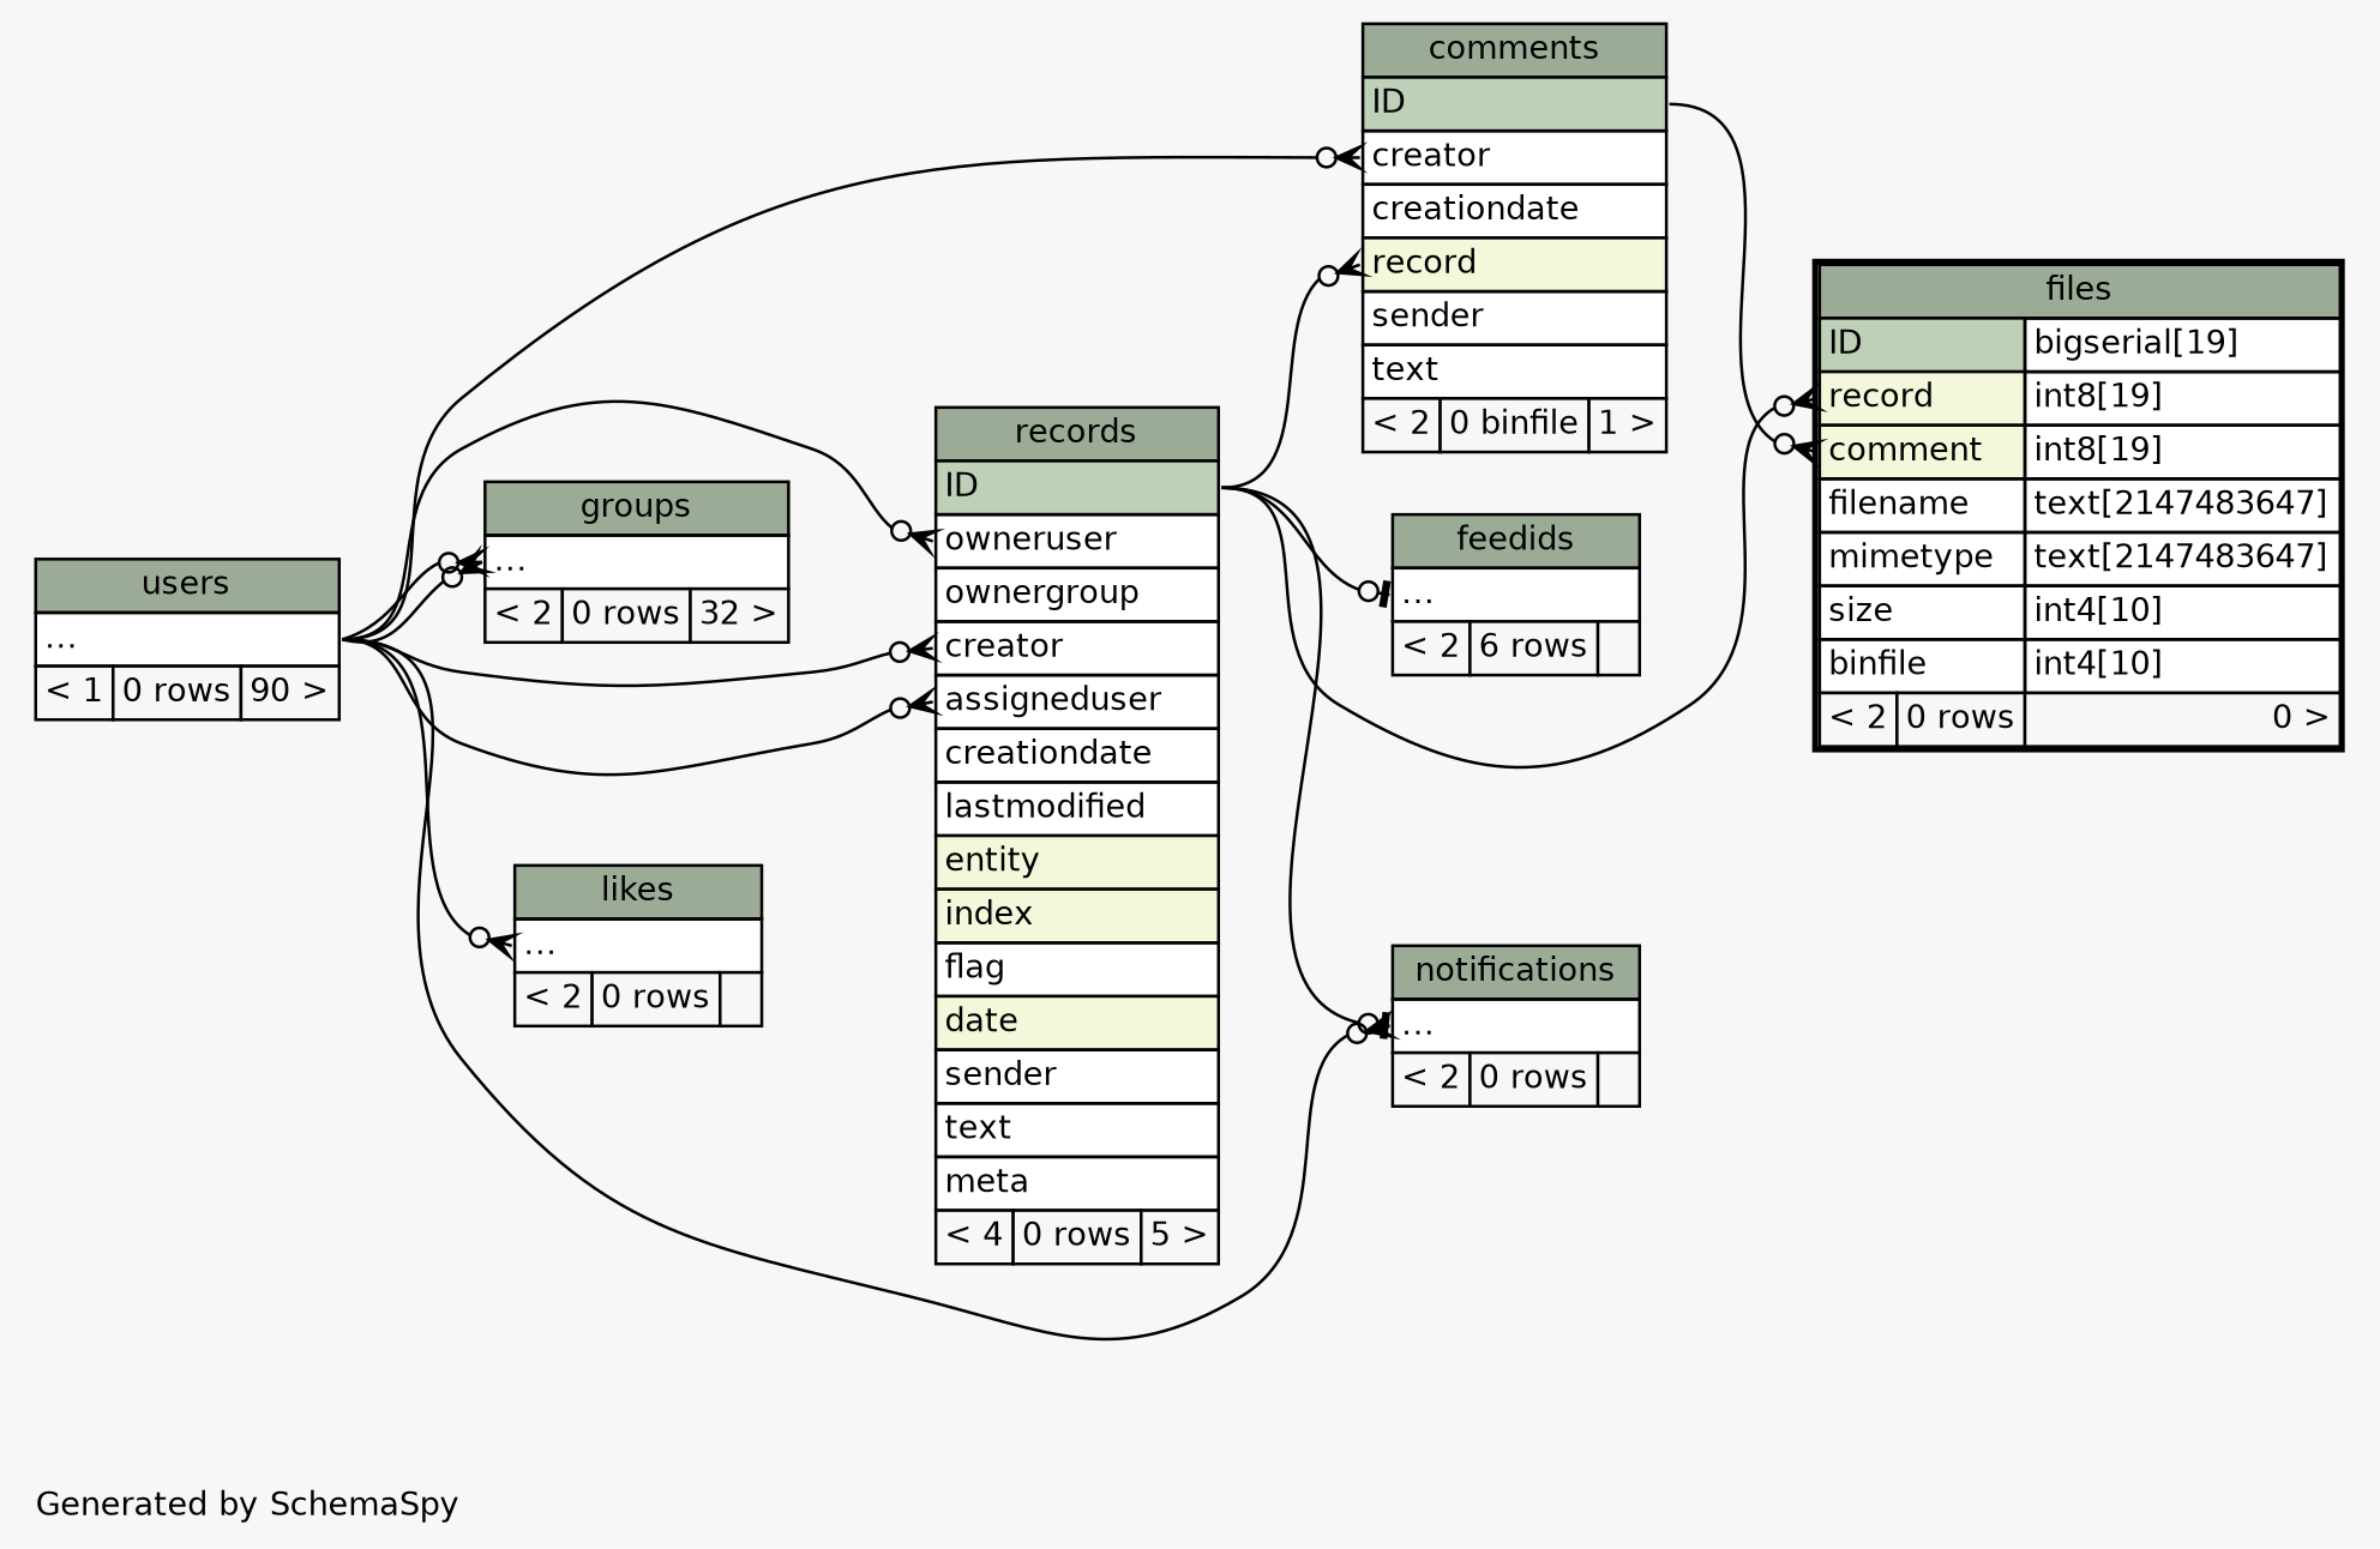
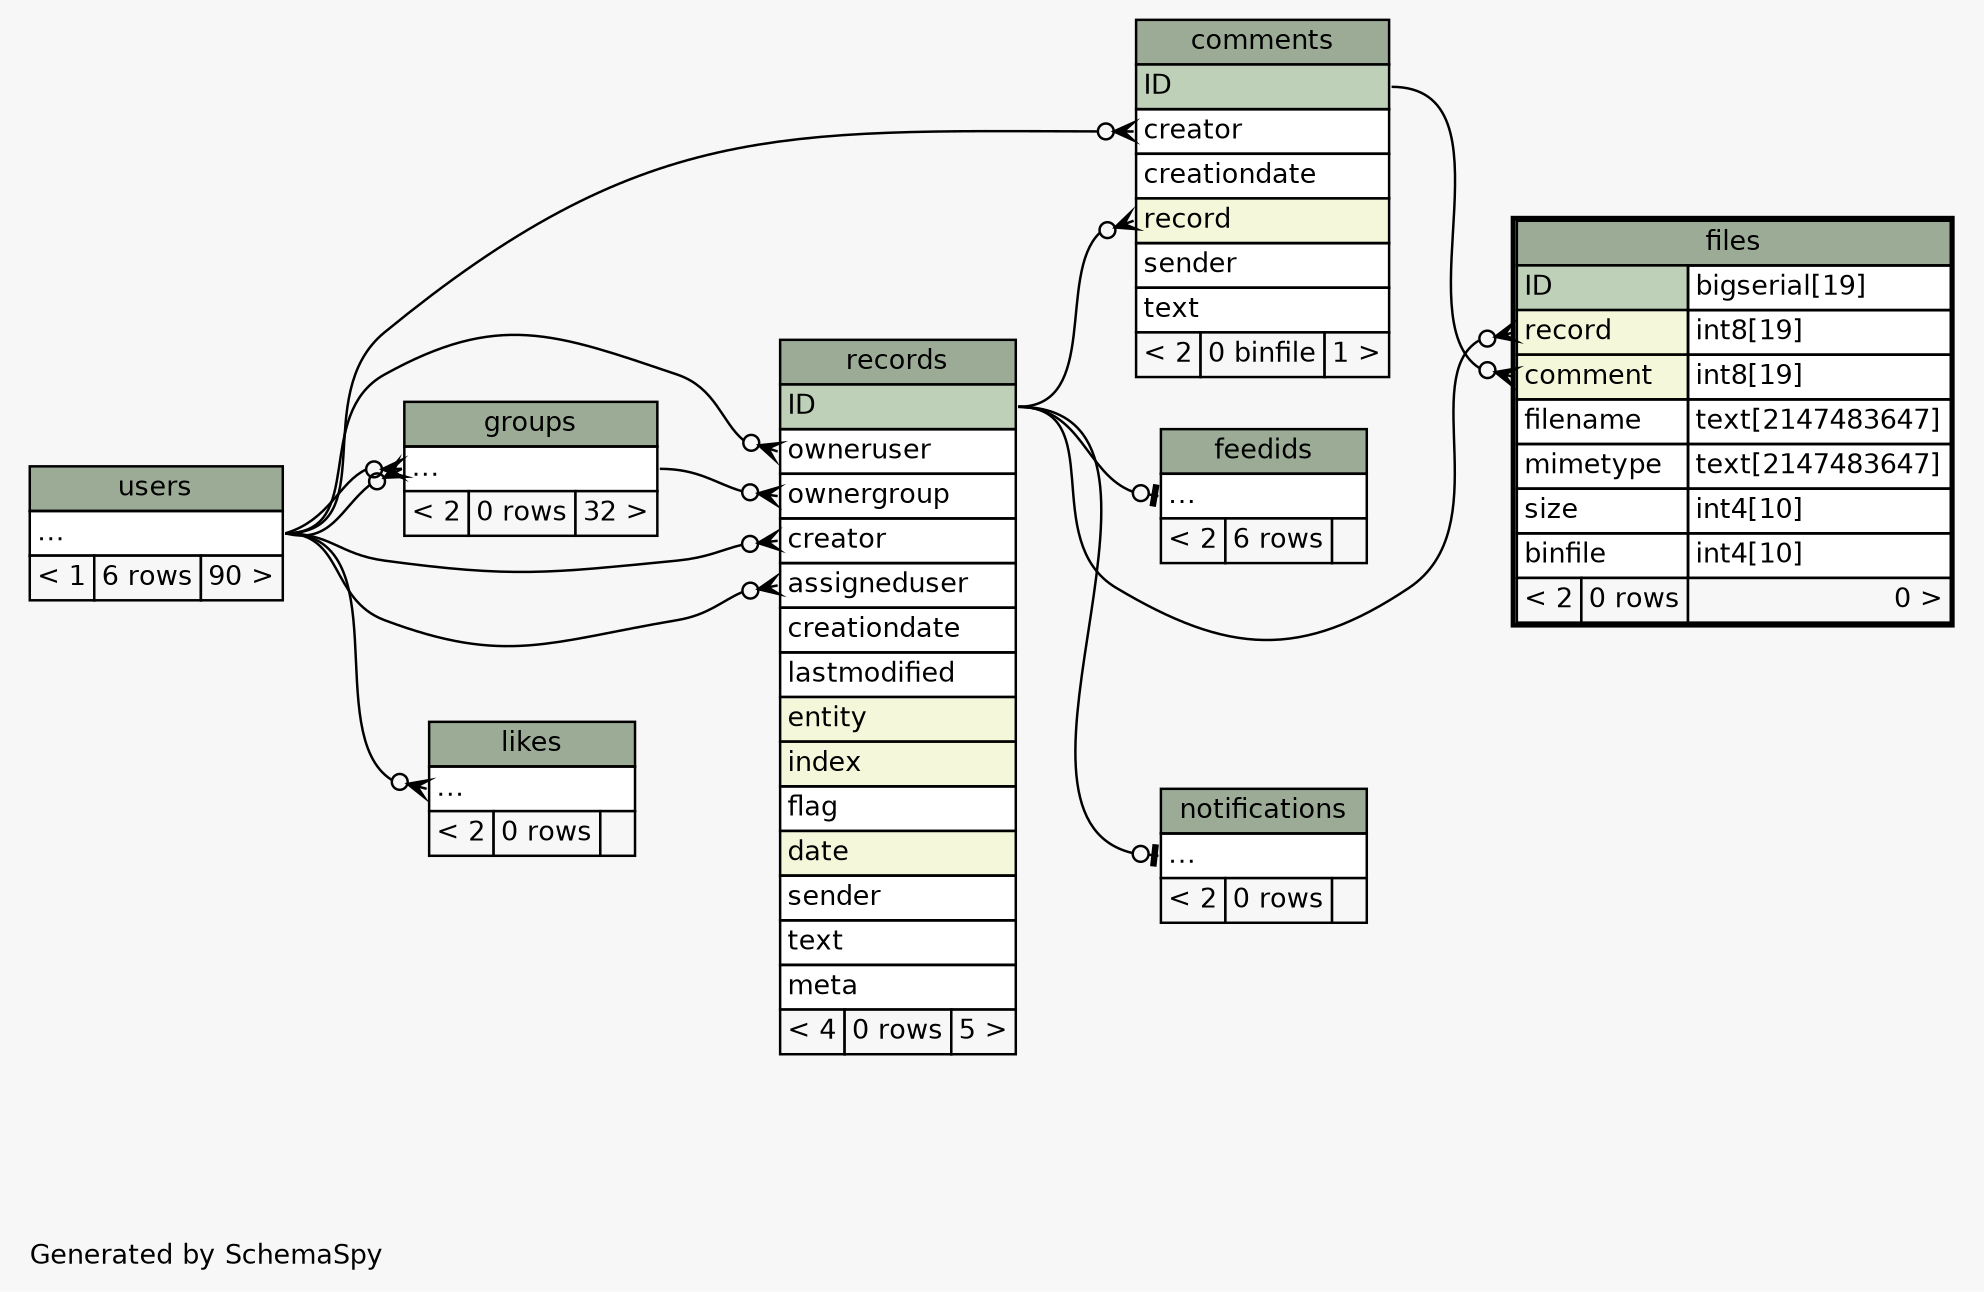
  digraph {
    bgcolor="#f7f7f7"
    fontname=Helvetica
    fontsize=11
    label="\nGenerated by SchemaSpy"
    labeljust=l
    nodesep=0.18
    rankdir=RL
    ranksep=0.46
    node [fontname=Helvetica fontsize=11 shape=plaintext]
    edge [arrowhead=none arrowsize=0.8 arrowtail=crowodot dir=back headport="elipses:e" tailport="elipses:w"]
    n1 [label=<     <TABLE BORDER="0" CELLBORDER="1" CELLSPACING="0" BGCOLOR="#ffffff">       <TR><TD COLSPAN="3" BGCOLOR="#9bab96" ALIGN="CENTER">comments</TD></TR>       <TR><TD PORT="ID" COLSPAN="3" BGCOLOR="#bed1b8" ALIGN="LEFT">ID</TD></TR>       <TR><TD PORT="creator" COLSPAN="3" ALIGN="LEFT">creator</TD></TR>       <TR><TD PORT="creationdate" COLSPAN="3" ALIGN="LEFT">creationdate</TD></TR>       <TR><TD PORT="record" COLSPAN="3" BGCOLOR="#f4f7da" ALIGN="LEFT">record</TD></TR>       <TR><TD PORT="sender" COLSPAN="3" ALIGN="LEFT">sender</TD></TR>       <TR><TD PORT="text" COLSPAN="3" ALIGN="LEFT">text</TD></TR>       <TR><TD ALIGN="LEFT" BGCOLOR="#f7f7f7">&lt; 2</TD><TD ALIGN="RIGHT" BGCOLOR="#f7f7f7">0 binfile</TD><TD ALIGN="RIGHT" BGCOLOR="#f7f7f7">1 &gt;</TD></TR>     </TABLE>>]
-   n2 [label=<     <TABLE BORDER="0" CELLBORDER="1" CELLSPACING="0" BGCOLOR="#ffffff">       <TR><TD COLSPAN="3" BGCOLOR="#9bab96" ALIGN="CENTER">users</TD></TR>       <TR><TD PORT="elipses" COLSPAN="3" ALIGN="LEFT">...</TD></TR>       <TR><TD ALIGN="LEFT" BGCOLOR="#f7f7f7">&lt; 1</TD><TD ALIGN="RIGHT" BGCOLOR="#f7f7f7">0 rows</TD><TD ALIGN="RIGHT" BGCOLOR="#f7f7f7">90 &gt;</TD></TR>     </TABLE>>]
+   n2 [label=<     <TABLE BORDER="0" CELLBORDER="1" CELLSPACING="0" BGCOLOR="#ffffff">       <TR><TD COLSPAN="3" BGCOLOR="#9bab96" ALIGN="CENTER">users</TD></TR>       <TR><TD PORT="elipses" COLSPAN="3" ALIGN="LEFT">...</TD></TR>       <TR><TD ALIGN="LEFT" BGCOLOR="#f7f7f7">&lt; 1</TD><TD ALIGN="RIGHT" BGCOLOR="#f7f7f7">6 rows</TD><TD ALIGN="RIGHT" BGCOLOR="#f7f7f7">90 &gt;</TD></TR>     </TABLE>>]
    n3 [label=<     <TABLE BORDER="0" CELLBORDER="1" CELLSPACING="0" BGCOLOR="#ffffff">       <TR><TD COLSPAN="3" BGCOLOR="#9bab96" ALIGN="CENTER">records</TD></TR>       <TR><TD PORT="ID" COLSPAN="3" BGCOLOR="#bed1b8" ALIGN="LEFT">ID</TD></TR>       <TR><TD PORT="owneruser" COLSPAN="3" ALIGN="LEFT">owneruser</TD></TR>       <TR><TD PORT="ownergroup" COLSPAN="3" ALIGN="LEFT">ownergroup</TD></TR>       <TR><TD PORT="creator" COLSPAN="3" ALIGN="LEFT">creator</TD></TR>       <TR><TD PORT="assigneduser" COLSPAN="3" ALIGN="LEFT">assigneduser</TD></TR>       <TR><TD PORT="creationdate" COLSPAN="3" ALIGN="LEFT">creationdate</TD></TR>       <TR><TD PORT="lastmodified" COLSPAN="3" ALIGN="LEFT">lastmodified</TD></TR>       <TR><TD PORT="entity" COLSPAN="3" BGCOLOR="#f4f7da" ALIGN="LEFT">entity</TD></TR>       <TR><TD PORT="index" COLSPAN="3" BGCOLOR="#f4f7da" ALIGN="LEFT">index</TD></TR>       <TR><TD PORT="flag" COLSPAN="3" ALIGN="LEFT">flag</TD></TR>       <TR><TD PORT="date" COLSPAN="3" BGCOLOR="#f4f7da" ALIGN="LEFT">date</TD></TR>       <TR><TD PORT="sender" COLSPAN="3" ALIGN="LEFT">sender</TD></TR>       <TR><TD PORT="text" COLSPAN="3" ALIGN="LEFT">text</TD></TR>       <TR><TD PORT="meta" COLSPAN="3" ALIGN="LEFT">meta</TD></TR>       <TR><TD ALIGN="LEFT" BGCOLOR="#f7f7f7">&lt; 4</TD><TD ALIGN="RIGHT" BGCOLOR="#f7f7f7">0 rows</TD><TD ALIGN="RIGHT" BGCOLOR="#f7f7f7">5 &gt;</TD></TR>     </TABLE>>]
    n4 [label=<     <TABLE BORDER="0" CELLBORDER="1" CELLSPACING="0" BGCOLOR="#ffffff">       <TR><TD COLSPAN="3" BGCOLOR="#9bab96" ALIGN="CENTER">groups</TD></TR>       <TR><TD PORT="elipses" COLSPAN="3" ALIGN="LEFT">...</TD></TR>       <TR><TD ALIGN="LEFT" BGCOLOR="#f7f7f7">&lt; 2</TD><TD ALIGN="RIGHT" BGCOLOR="#f7f7f7">0 rows</TD><TD ALIGN="RIGHT" BGCOLOR="#f7f7f7">32 &gt;</TD></TR>     </TABLE>>]
    n5 [label=<     <TABLE BORDER="0" CELLBORDER="1" CELLSPACING="0" BGCOLOR="#ffffff">       <TR><TD COLSPAN="3" BGCOLOR="#9bab96" ALIGN="CENTER">feedids</TD></TR>       <TR><TD PORT="elipses" COLSPAN="3" ALIGN="LEFT">...</TD></TR>       <TR><TD ALIGN="LEFT" BGCOLOR="#f7f7f7">&lt; 2</TD><TD ALIGN="RIGHT" BGCOLOR="#f7f7f7">6 rows</TD><TD ALIGN="RIGHT" BGCOLOR="#f7f7f7">  </TD></TR>     </TABLE>>]
    n6 [label=<     <TABLE BORDER="2" CELLBORDER="1" CELLSPACING="0" BGCOLOR="#ffffff">       <TR><TD COLSPAN="3" BGCOLOR="#9bab96" ALIGN="CENTER">files</TD></TR>       <TR><TD PORT="ID" COLSPAN="2" BGCOLOR="#bed1b8" ALIGN="LEFT">ID</TD><TD PORT="ID.type" ALIGN="LEFT">bigserial[19]</TD></TR>       <TR><TD PORT="record" COLSPAN="2" BGCOLOR="#f4f7da" ALIGN="LEFT">record</TD><TD PORT="record.type" ALIGN="LEFT">int8[19]</TD></TR>       <TR><TD PORT="comment" COLSPAN="2" BGCOLOR="#f4f7da" ALIGN="LEFT">comment</TD><TD PORT="comment.type" ALIGN="LEFT">int8[19]</TD></TR>       <TR><TD PORT="filename" COLSPAN="2" ALIGN="LEFT">filename</TD><TD PORT="filename.type" ALIGN="LEFT">text[2147483647]</TD></TR>       <TR><TD PORT="mimetype" COLSPAN="2" ALIGN="LEFT">mimetype</TD><TD PORT="mimetype.type" ALIGN="LEFT">text[2147483647]</TD></TR>       <TR><TD PORT="size" COLSPAN="2" ALIGN="LEFT">size</TD><TD PORT="size.type" ALIGN="LEFT">int4[10]</TD></TR>       <TR><TD PORT="binfile" COLSPAN="2" ALIGN="LEFT">binfile</TD><TD PORT="binfile.type" ALIGN="LEFT">int4[10]</TD></TR>       <TR><TD ALIGN="LEFT" BGCOLOR="#f7f7f7">&lt; 2</TD><TD ALIGN="RIGHT" BGCOLOR="#f7f7f7">0 rows</TD><TD ALIGN="RIGHT" BGCOLOR="#f7f7f7">0 &gt;</TD></TR>     </TABLE>>]
    n7 [label=<     <TABLE BORDER="0" CELLBORDER="1" CELLSPACING="0" BGCOLOR="#ffffff">       <TR><TD COLSPAN="3" BGCOLOR="#9bab96" ALIGN="CENTER">likes</TD></TR>       <TR><TD PORT="elipses" COLSPAN="3" ALIGN="LEFT">...</TD></TR>       <TR><TD ALIGN="LEFT" BGCOLOR="#f7f7f7">&lt; 2</TD><TD ALIGN="RIGHT" BGCOLOR="#f7f7f7">0 rows</TD><TD ALIGN="RIGHT" BGCOLOR="#f7f7f7">  </TD></TR>     </TABLE>>]
    n8 [label=<     <TABLE BORDER="0" CELLBORDER="1" CELLSPACING="0" BGCOLOR="#ffffff">       <TR><TD COLSPAN="3" BGCOLOR="#9bab96" ALIGN="CENTER">notifications</TD></TR>       <TR><TD PORT="elipses" COLSPAN="3" ALIGN="LEFT">...</TD></TR>       <TR><TD ALIGN="LEFT" BGCOLOR="#f7f7f7">&lt; 2</TD><TD ALIGN="RIGHT" BGCOLOR="#f7f7f7">0 rows</TD><TD ALIGN="RIGHT" BGCOLOR="#f7f7f7">  </TD></TR>     </TABLE>>]
    n1 -> n2 [tailport="creator:w"]
    n1 -> n3 [headport="ID:e" tailport="record:w"]
    n3 -> n2 [tailport="assigneduser:w"]
    n3 -> n2 [tailport="creator:w"]
    n3 -> n2 [tailport="owneruser:w"]
+   n3 -> n4 [tailport="ownergroup:w"]
    n4 -> n2
    n4 -> n2
    n5 -> n3 [arrowtail=teeodot headport="ID:e"]
    n6 -> n1 [headport="ID:e" tailport="comment:w"]
    n6 -> n3 [headport="ID:e" tailport="record:w"]
    n7 -> n2
-   n8 -> n2
    n8 -> n3 [arrowtail=teeodot headport="ID:e"]
  }
